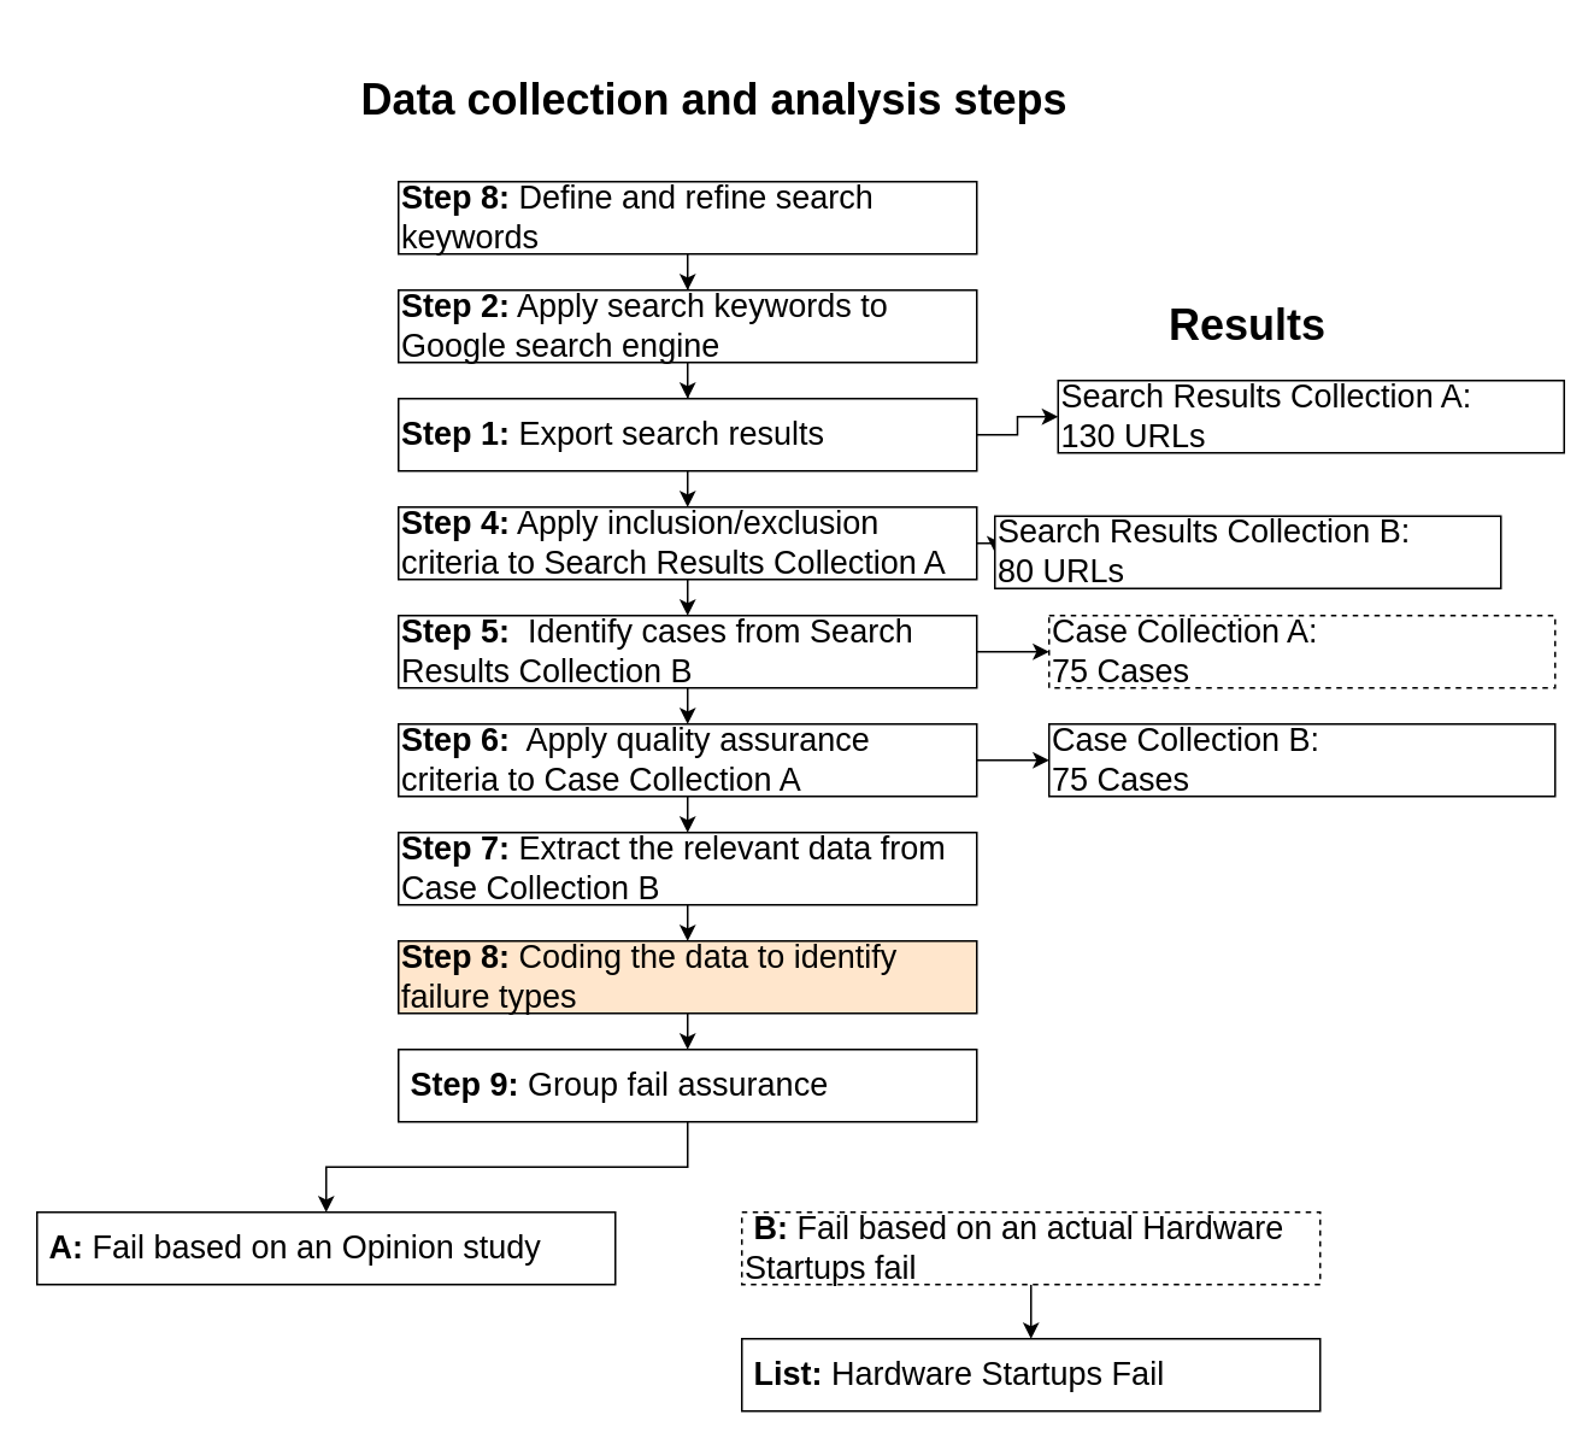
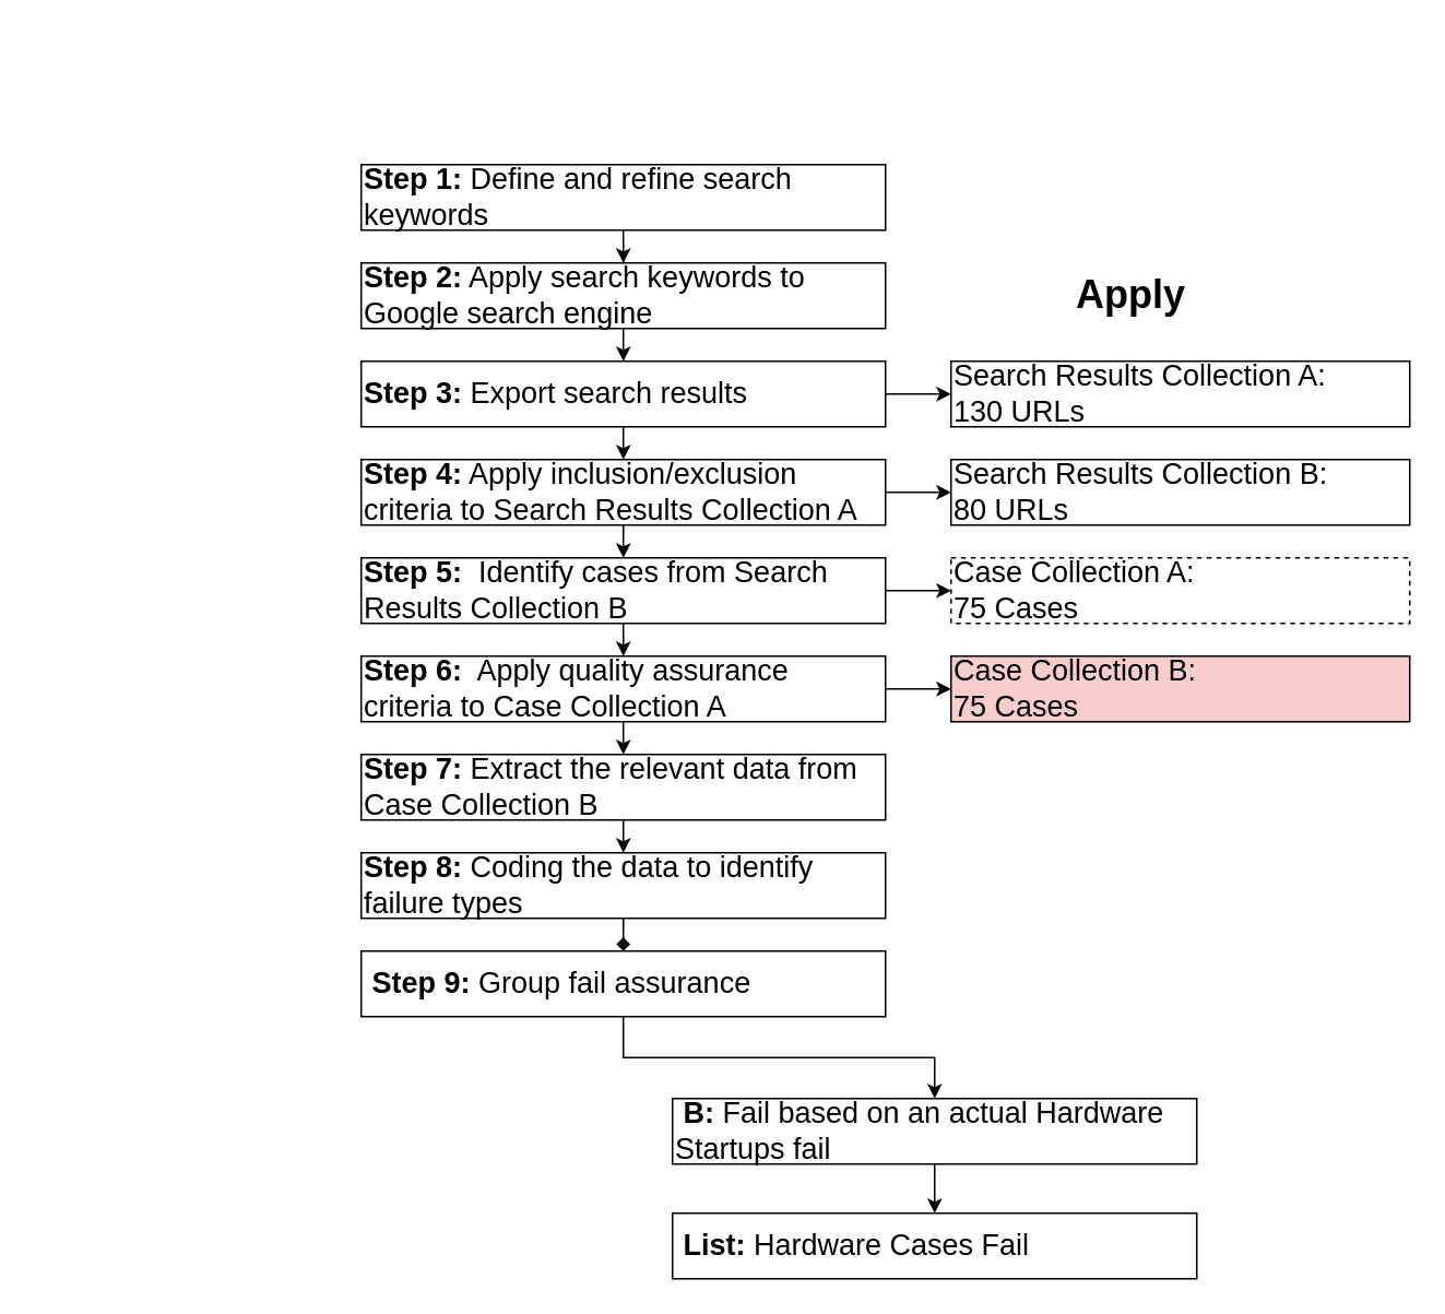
  <mxCell id="0" />
  <mxCell id="1" parent="0" />
  <mxCell id="2" style="edgeStyle=orthogonalEdgeStyle;rounded=0;orthogonalLoop=1;jettySize=auto;html=1;entryX=0.5;entryY=0;entryDx=0;entryDy=0;" parent="1" source="3" target="5" edge="1"><mxGeometry relative="1" as="geometry" /></mxCell>
- <mxCell id="3" value="&lt;span style=&quot;white-space: normal&quot;&gt;&lt;font style=&quot;font-size: 18px&quot;&gt;&lt;b&gt;Step 8:&lt;/b&gt; Define and refine search keywords&lt;/font&gt;&lt;/span&gt;" style="rounded=0;whiteSpace=wrap;html=1;align=left;" parent="1" vertex="1"><mxGeometry x="220" y="100" width="320" height="40" as="geometry" /></mxCell>
+ <mxCell id="3" value="&lt;span style=&quot;white-space: normal&quot;&gt;&lt;font style=&quot;font-size: 18px&quot;&gt;&lt;b&gt;Step 1:&lt;/b&gt; Define and refine search keywords&lt;/font&gt;&lt;/span&gt;" style="rounded=0;whiteSpace=wrap;html=1;align=left;" parent="1" vertex="1"><mxGeometry x="220" y="100" width="320" height="40" as="geometry" /></mxCell>
  <mxCell id="4" style="edgeStyle=orthogonalEdgeStyle;rounded=0;orthogonalLoop=1;jettySize=auto;html=1;entryX=0.5;entryY=0;entryDx=0;entryDy=0;" parent="1" source="5" target="8" edge="1"><mxGeometry relative="1" as="geometry" /></mxCell>
  <mxCell id="5" value="&lt;font style=&quot;font-size: 18px&quot;&gt;&lt;b&gt;Step 2:&lt;/b&gt; Apply search keywords to Google search engine&lt;/font&gt;" style="rounded=0;whiteSpace=wrap;html=1;align=left;" parent="1" vertex="1"><mxGeometry x="220" y="160" width="320" height="40" as="geometry" /></mxCell>
  <mxCell id="6" style="edgeStyle=orthogonalEdgeStyle;rounded=0;orthogonalLoop=1;jettySize=auto;html=1;exitX=0.5;exitY=1;exitDx=0;exitDy=0;entryX=0.5;entryY=0;entryDx=0;entryDy=0;" parent="1" source="8" target="11" edge="1"><mxGeometry relative="1" as="geometry" /></mxCell>
  <mxCell id="7" style="edgeStyle=orthogonalEdgeStyle;rounded=0;orthogonalLoop=1;jettySize=auto;html=1;entryX=0;entryY=0.5;entryDx=0;entryDy=0;" parent="1" source="8" target="26" edge="1"><mxGeometry relative="1" as="geometry" /></mxCell>
- <mxCell id="8" value="&lt;font style=&quot;font-size: 18px&quot;&gt;&lt;b&gt;Step 1:&lt;/b&gt; Export search results&lt;/font&gt;" style="rounded=0;whiteSpace=wrap;html=1;align=left;" parent="1" vertex="1"><mxGeometry x="220" y="220" width="320" height="40" as="geometry" /></mxCell>
+ <mxCell id="8" value="&lt;font style=&quot;font-size: 18px&quot;&gt;&lt;b&gt;Step 3:&lt;/b&gt; Export search results&lt;/font&gt;" style="rounded=0;whiteSpace=wrap;html=1;align=left;" parent="1" vertex="1"><mxGeometry x="220" y="220" width="320" height="40" as="geometry" /></mxCell>
  <mxCell id="9" style="edgeStyle=orthogonalEdgeStyle;rounded=0;orthogonalLoop=1;jettySize=auto;html=1;exitX=0.5;exitY=1;exitDx=0;exitDy=0;entryX=0.5;entryY=0;entryDx=0;entryDy=0;" parent="1" source="11" target="14" edge="1"><mxGeometry relative="1" as="geometry" /></mxCell>
  <mxCell id="10" style="edgeStyle=orthogonalEdgeStyle;rounded=0;orthogonalLoop=1;jettySize=auto;html=1;exitX=1;exitY=0.5;exitDx=0;exitDy=0;entryX=0;entryY=0.5;entryDx=0;entryDy=0;" parent="1" source="11" target="27" edge="1"><mxGeometry relative="1" as="geometry" /></mxCell>
  <mxCell id="11" value="&lt;font style=&quot;font-size: 18px&quot;&gt;&lt;b&gt;Step 4:&lt;/b&gt; Apply inclusion/exclusion criteria to Search Results Collection A&lt;/font&gt;" style="rounded=0;whiteSpace=wrap;html=1;align=left;" parent="1" vertex="1"><mxGeometry x="220" y="280" width="320" height="40" as="geometry" /></mxCell>
  <mxCell id="12" style="edgeStyle=orthogonalEdgeStyle;rounded=0;orthogonalLoop=1;jettySize=auto;html=1;exitX=0.5;exitY=1;exitDx=0;exitDy=0;entryX=0.5;entryY=0;entryDx=0;entryDy=0;" parent="1" source="14" target="17" edge="1"><mxGeometry relative="1" as="geometry" /></mxCell>
  <mxCell id="13" style="edgeStyle=orthogonalEdgeStyle;rounded=0;orthogonalLoop=1;jettySize=auto;html=1;entryX=0;entryY=0.5;entryDx=0;entryDy=0;" parent="1" source="14" target="28" edge="1"><mxGeometry relative="1" as="geometry" /></mxCell>
  <mxCell id="14" value="&lt;font style=&quot;font-size: 18px&quot;&gt;&lt;b&gt;Step 5:&lt;/b&gt;&amp;nbsp; Identify cases from Search Results Collection B&lt;/font&gt;" style="rounded=0;whiteSpace=wrap;html=1;align=left;" parent="1" vertex="1"><mxGeometry x="220" y="340" width="320" height="40" as="geometry" /></mxCell>
  <mxCell id="15" style="edgeStyle=orthogonalEdgeStyle;rounded=0;orthogonalLoop=1;jettySize=auto;html=1;exitX=0.5;exitY=1;exitDx=0;exitDy=0;entryX=0.5;entryY=0;entryDx=0;entryDy=0;" parent="1" source="17" target="19" edge="1"><mxGeometry relative="1" as="geometry" /></mxCell>
  <mxCell id="16" style="edgeStyle=orthogonalEdgeStyle;rounded=0;orthogonalLoop=1;jettySize=auto;html=1;exitX=1;exitY=0.5;exitDx=0;exitDy=0;entryX=0;entryY=0.5;entryDx=0;entryDy=0;" parent="1" source="17" target="29" edge="1"><mxGeometry relative="1" as="geometry" /></mxCell>
  <mxCell id="17" value="&lt;font style=&quot;font-size: 18px&quot;&gt;&lt;b&gt;Step 6:&lt;/b&gt;&amp;nbsp; Apply quality assurance criteria to Case Collection A&lt;/font&gt;" style="rounded=0;whiteSpace=wrap;html=1;align=left;" parent="1" vertex="1"><mxGeometry x="220" y="400" width="320" height="40" as="geometry" /></mxCell>
  <mxCell id="18" style="edgeStyle=orthogonalEdgeStyle;rounded=0;orthogonalLoop=1;jettySize=auto;html=1;exitX=0.5;exitY=1;exitDx=0;exitDy=0;entryX=0.5;entryY=0;entryDx=0;entryDy=0;" parent="1" source="19" target="21" edge="1"><mxGeometry relative="1" as="geometry" /></mxCell>
  <mxCell id="19" value="&lt;font style=&quot;font-size: 18px&quot;&gt;&lt;b&gt;Step 7:&lt;/b&gt; Extract the relevant data from Case Collection B&lt;/font&gt;" style="rounded=0;whiteSpace=wrap;html=1;align=left;" parent="1" vertex="1"><mxGeometry x="220" y="460" width="320" height="40" as="geometry" /></mxCell>
- <mxCell id="20" style="edgeStyle=orthogonalEdgeStyle;rounded=0;orthogonalLoop=1;jettySize=auto;html=1;exitX=0.5;exitY=1;exitDx=0;exitDy=0;entryX=0.5;entryY=0;entryDx=0;entryDy=0;" parent="1" source="21" target="24" edge="1"><mxGeometry relative="1" as="geometry" /></mxCell>
- <mxCell id="21" value="&lt;font style=&quot;font-size: 18px&quot;&gt;&lt;b&gt;Step 8:&lt;/b&gt; Coding the data to identify failure types&lt;/font&gt;" style="rounded=0;whiteSpace=wrap;html=1;align=left;fillColor=#ffe6cc;" parent="1" vertex="1"><mxGeometry x="220" y="520" width="320" height="40" as="geometry" /></mxCell>
- <mxCell id="23" style="edgeStyle=orthogonalEdgeStyle;rounded=0;orthogonalLoop=1;jettySize=auto;html=1;exitX=0.5;exitY=1;exitDx=0;exitDy=0;" edge="1" parent="1" source="24" target="32"><mxGeometry relative="1" as="geometry" /></mxCell>
+ <mxCell id="20" style="edgeStyle=orthogonalEdgeStyle;rounded=0;orthogonalLoop=1;jettySize=auto;html=1;exitX=0.5;exitY=1;exitDx=0;exitDy=0;entryX=0.5;entryY=0;entryDx=0;entryDy=0;endArrow=diamond;" parent="1" source="21" target="24" edge="1"><mxGeometry relative="1" as="geometry" /></mxCell>
+ <mxCell id="21" value="&lt;font style=&quot;font-size: 18px&quot;&gt;&lt;b&gt;Step 8:&lt;/b&gt; Coding the data to identify failure types&lt;/font&gt;" style="rounded=0;whiteSpace=wrap;html=1;align=left;" parent="1" vertex="1"><mxGeometry x="220" y="520" width="320" height="40" as="geometry" /></mxCell>
+ <mxCell id="22" style="edgeStyle=orthogonalEdgeStyle;rounded=0;orthogonalLoop=1;jettySize=auto;html=1;" edge="1" parent="1" source="24" target="31"><mxGeometry relative="1" as="geometry" /></mxCell>
  <mxCell id="24" value="&lt;font style=&quot;font-size: 18px&quot;&gt;&lt;b&gt;&amp;nbsp;Step 9:&amp;nbsp;&lt;/b&gt;Group fail assurance&lt;/font&gt;" style="rounded=0;whiteSpace=wrap;html=1;align=left;" parent="1" vertex="1"><mxGeometry x="220" y="580" width="320" height="40" as="geometry" /></mxCell>
- <mxCell id="25" value="&lt;b&gt;&lt;font style=&quot;font-size: 24px&quot;&gt;Results&lt;/font&gt;&lt;/b&gt;" style="text;html=1;strokeColor=none;fillColor=none;align=center;verticalAlign=middle;whiteSpace=wrap;rounded=0;" parent="1" vertex="1"><mxGeometry x="630" y="160" width="120" height="40" as="geometry" /></mxCell>
- <mxCell id="26" value="&lt;font style=&quot;font-size: 18px&quot;&gt;Search Results Collection A:&lt;br&gt;130 URLs&lt;/font&gt;" style="rounded=0;whiteSpace=wrap;html=1;align=left;" parent="1" vertex="1"><mxGeometry x="585" y="210" width="280" height="40" as="geometry" /></mxCell>
- <mxCell id="27" value="&lt;font style=&quot;font-size: 18px&quot;&gt;Search Results Collection B:&lt;br&gt;80 URLs&lt;/font&gt;" style="rounded=0;whiteSpace=wrap;html=1;align=left;" parent="1" vertex="1"><mxGeometry x="550" y="285" width="280" height="40" as="geometry" /></mxCell>
+ <mxCell id="25" value="&lt;b&gt;&lt;font style=&quot;font-size: 24px&quot;&gt;Apply&lt;/font&gt;&lt;/b&gt;" style="text;html=1;strokeColor=none;fillColor=none;align=center;verticalAlign=middle;whiteSpace=wrap;rounded=0;" parent="1" vertex="1"><mxGeometry x="630" y="160" width="120" height="40" as="geometry" /></mxCell>
+ <mxCell id="26" value="&lt;font style=&quot;font-size: 18px&quot;&gt;Search Results Collection A:&lt;br&gt;130 URLs&lt;/font&gt;" style="rounded=0;whiteSpace=wrap;html=1;align=left;" parent="1" vertex="1"><mxGeometry x="580" y="220" width="280" height="40" as="geometry" /></mxCell>
+ <mxCell id="27" value="&lt;font style=&quot;font-size: 18px&quot;&gt;Search Results Collection B:&lt;br&gt;80 URLs&lt;/font&gt;" style="rounded=0;whiteSpace=wrap;html=1;align=left;" parent="1" vertex="1"><mxGeometry x="580" y="280" width="280" height="40" as="geometry" /></mxCell>
  <mxCell id="28" value="&lt;font style=&quot;font-size: 18px&quot;&gt;Case Collection A:&lt;br&gt;75 Cases&lt;/font&gt;" style="rounded=0;whiteSpace=wrap;html=1;align=left;dashed=1;" parent="1" vertex="1"><mxGeometry x="580" y="340" width="280" height="40" as="geometry" /></mxCell>
- <mxCell id="29" value="&lt;font style=&quot;font-size: 18px&quot;&gt;Case Collection B:&lt;br&gt;75 Cases&lt;/font&gt;" style="rounded=0;whiteSpace=wrap;html=1;align=left;" parent="1" vertex="1"><mxGeometry x="580" y="400" width="280" height="40" as="geometry" /></mxCell>
+ <mxCell id="29" value="&lt;font style=&quot;font-size: 18px&quot;&gt;Case Collection B:&lt;br&gt;75 Cases&lt;/font&gt;" style="rounded=0;whiteSpace=wrap;html=1;align=left;fillColor=#f8cecc;" parent="1" vertex="1"><mxGeometry x="580" y="400" width="280" height="40" as="geometry" /></mxCell>
  <mxCell id="30" style="edgeStyle=orthogonalEdgeStyle;rounded=0;orthogonalLoop=1;jettySize=auto;html=1;entryX=0.5;entryY=0;entryDx=0;entryDy=0;" edge="1" parent="1" source="31" target="33"><mxGeometry relative="1" as="geometry" /></mxCell>
- <mxCell id="31" value="&lt;span style=&quot;font-size: 18px&quot;&gt;&lt;b&gt;&amp;nbsp;B:&lt;/b&gt; Fail based on an actual Hardware Startups fail&lt;/span&gt;" style="rounded=0;whiteSpace=wrap;html=1;align=left;dashed=1;" vertex="1" parent="1"><mxGeometry x="410" y="670" width="320" height="40" as="geometry" /></mxCell>
- <mxCell id="32" value="&lt;span style=&quot;font-size: 18px&quot;&gt;&lt;b&gt;&amp;nbsp;A:&lt;/b&gt; Fail based on an Opinion study&lt;/span&gt;" style="rounded=0;whiteSpace=wrap;html=1;align=left;" vertex="1" parent="1"><mxGeometry x="20" y="670" width="320" height="40" as="geometry" /></mxCell>
- <mxCell id="33" value="&lt;span style=&quot;font-size: 18px&quot;&gt;&amp;nbsp;&lt;b&gt;List: &lt;/b&gt;Hardware Startups Fail&lt;/span&gt;" style="rounded=0;whiteSpace=wrap;html=1;align=left;" vertex="1" parent="1"><mxGeometry x="410" y="740" width="320" height="40" as="geometry" /></mxCell>
- <mxCell id="34" value="&lt;span style=&quot;font-size: 24px&quot;&gt;&lt;b&gt;Data collection and analysis steps&lt;/b&gt;&lt;/span&gt;" style="text;html=1;strokeColor=none;fillColor=none;align=center;verticalAlign=middle;whiteSpace=wrap;rounded=0;" vertex="1" parent="1"><mxGeometry x="130" y="20" width="530" height="70" as="geometry" /></mxCell>
+ <mxCell id="31" value="&lt;span style=&quot;font-size: 18px&quot;&gt;&lt;b&gt;&amp;nbsp;B:&lt;/b&gt; Fail based on an actual Hardware Startups fail&lt;/span&gt;" style="rounded=0;whiteSpace=wrap;html=1;align=left;" vertex="1" parent="1"><mxGeometry x="410" y="670" width="320" height="40" as="geometry" /></mxCell>
+ <mxCell id="33" value="&lt;span style=&quot;font-size: 18px&quot;&gt;&amp;nbsp;&lt;b&gt;List: &lt;/b&gt;Hardware Cases Fail&lt;/span&gt;" style="rounded=0;whiteSpace=wrap;html=1;align=left;" vertex="1" parent="1"><mxGeometry x="410" y="740" width="320" height="40" as="geometry" /></mxCell>
